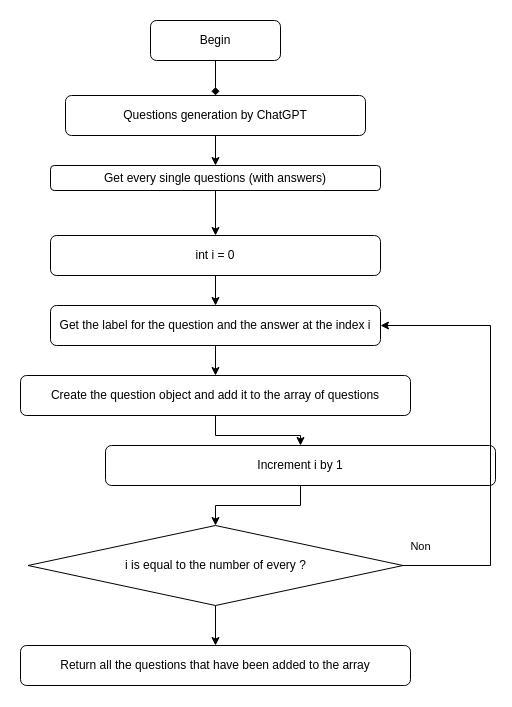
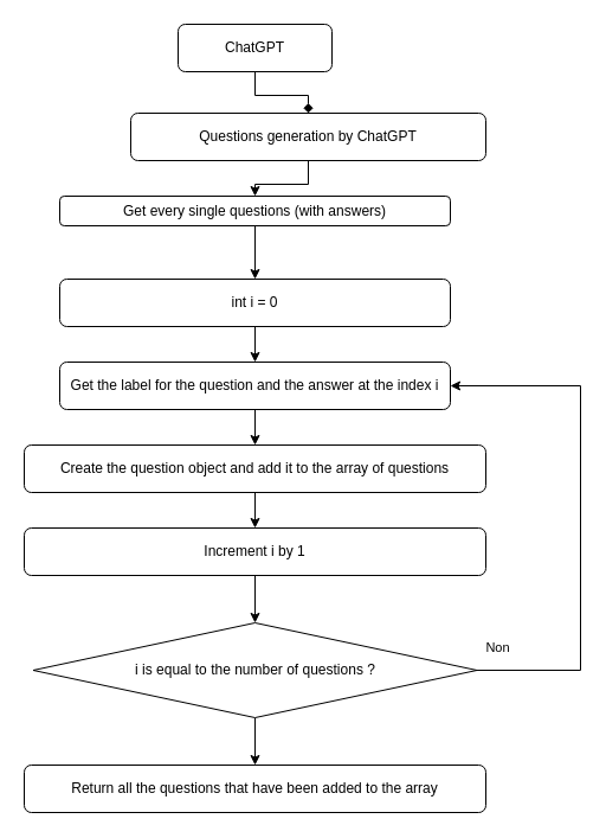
  <mxCell id="0" />
  <mxCell id="1" parent="0" />
  <mxCell id="2" value="" style="edgeStyle=orthogonalEdgeStyle;rounded=0;orthogonalLoop=1;jettySize=auto;html=1;endArrow=diamond;" edge="1" parent="1" source="3" target="5"><mxGeometry relative="1" as="geometry" /></mxCell>
- <mxCell id="3" value="Begin" style="rounded=1;whiteSpace=wrap;html=1;" vertex="1" parent="1"><mxGeometry x="150" y="20" width="130" height="40" as="geometry" /></mxCell>
+ <mxCell id="3" value="ChatGPT" style="rounded=1;whiteSpace=wrap;html=1;" vertex="1" parent="1"><mxGeometry x="150" y="20" width="130" height="40" as="geometry" /></mxCell>
  <mxCell id="4" value="" style="edgeStyle=orthogonalEdgeStyle;rounded=0;orthogonalLoop=1;jettySize=auto;html=1;" edge="1" parent="1" source="5" target="7"><mxGeometry relative="1" as="geometry" /></mxCell>
- <mxCell id="5" value="Questions generation by ChatGPT" style="rounded=1;whiteSpace=wrap;html=1;" vertex="1" parent="1"><mxGeometry x="65" y="95" width="300" height="40" as="geometry" /></mxCell>
+ <mxCell id="5" value="Questions generation by ChatGPT" style="rounded=1;whiteSpace=wrap;html=1;" vertex="1" parent="1"><mxGeometry x="110" y="95" width="300" height="40" as="geometry" /></mxCell>
  <mxCell id="6" value="" style="edgeStyle=orthogonalEdgeStyle;rounded=0;orthogonalLoop=1;jettySize=auto;html=1;" edge="1" parent="1" source="7" target="9"><mxGeometry relative="1" as="geometry" /></mxCell>
  <mxCell id="7" value="Get every single questions (with answers)" style="rounded=1;whiteSpace=wrap;html=1;" vertex="1" parent="1"><mxGeometry x="50" y="165" width="330" height="25" as="geometry" /></mxCell>
  <mxCell id="8" value="" style="edgeStyle=orthogonalEdgeStyle;rounded=0;orthogonalLoop=1;jettySize=auto;html=1;" edge="1" parent="1" source="9" target="11"><mxGeometry relative="1" as="geometry" /></mxCell>
  <mxCell id="9" value="int i = 0" style="rounded=1;whiteSpace=wrap;html=1;" vertex="1" parent="1"><mxGeometry x="50" y="235" width="330" height="40" as="geometry" /></mxCell>
  <mxCell id="10" value="" style="edgeStyle=orthogonalEdgeStyle;rounded=0;orthogonalLoop=1;jettySize=auto;html=1;" edge="1" parent="1" source="11" target="13"><mxGeometry relative="1" as="geometry" /></mxCell>
  <mxCell id="11" value="Get the label for the question and the answer at the index i" style="rounded=1;whiteSpace=wrap;html=1;" vertex="1" parent="1"><mxGeometry x="50" y="305" width="330" height="40" as="geometry" /></mxCell>
  <mxCell id="12" value="" style="edgeStyle=orthogonalEdgeStyle;rounded=0;orthogonalLoop=1;jettySize=auto;html=1;" edge="1" parent="1" source="13" target="15"><mxGeometry relative="1" as="geometry" /></mxCell>
  <mxCell id="13" value="Create the question object and add it to the array of questions" style="rounded=1;whiteSpace=wrap;html=1;" vertex="1" parent="1"><mxGeometry x="20" y="375" width="390" height="40" as="geometry" /></mxCell>
  <mxCell id="14" value="" style="edgeStyle=orthogonalEdgeStyle;rounded=0;orthogonalLoop=1;jettySize=auto;html=1;" edge="1" parent="1" source="15" target="19"><mxGeometry relative="1" as="geometry" /></mxCell>
- <mxCell id="15" value="Increment i by 1" style="rounded=1;whiteSpace=wrap;html=1;" vertex="1" parent="1"><mxGeometry x="105" y="445" width="390" height="40" as="geometry" /></mxCell>
+ <mxCell id="15" value="Increment i by 1" style="rounded=1;whiteSpace=wrap;html=1;" vertex="1" parent="1"><mxGeometry x="20" y="445" width="390" height="40" as="geometry" /></mxCell>
  <mxCell id="16" style="edgeStyle=orthogonalEdgeStyle;rounded=0;orthogonalLoop=1;jettySize=auto;html=1;entryX=1;entryY=0.5;entryDx=0;entryDy=0;" edge="1" parent="1" source="19" target="11"><mxGeometry relative="1" as="geometry"><Array as="points"><mxPoint x="490" y="565" /><mxPoint x="490" y="325" /></Array></mxGeometry></mxCell>
  <mxCell id="17" value="Non" style="edgeLabel;html=1;align=center;verticalAlign=middle;resizable=0;points=[];" vertex="1" connectable="0" parent="16"><mxGeometry x="-0.811" y="5" relative="1" as="geometry"><mxPoint x="-24" y="-15" as="offset" /></mxGeometry></mxCell>
  <mxCell id="18" value="" style="edgeStyle=orthogonalEdgeStyle;rounded=0;orthogonalLoop=1;jettySize=auto;html=1;" edge="1" parent="1" source="19" target="20"><mxGeometry relative="1" as="geometry" /></mxCell>
- <mxCell id="19" value="i is equal to the number of every ?" style="rhombus;whiteSpace=wrap;html=1;" vertex="1" parent="1"><mxGeometry x="27.5" y="525" width="375" height="80" as="geometry" /></mxCell>
+ <mxCell id="19" value="i is equal to the number of questions ?" style="rhombus;whiteSpace=wrap;html=1;" vertex="1" parent="1"><mxGeometry x="27.5" y="525" width="375" height="80" as="geometry" /></mxCell>
  <mxCell id="20" value="Return all the questions that have been added to the array" style="rounded=1;whiteSpace=wrap;html=1;" vertex="1" parent="1"><mxGeometry x="20" y="645" width="390" height="40" as="geometry" /></mxCell>
